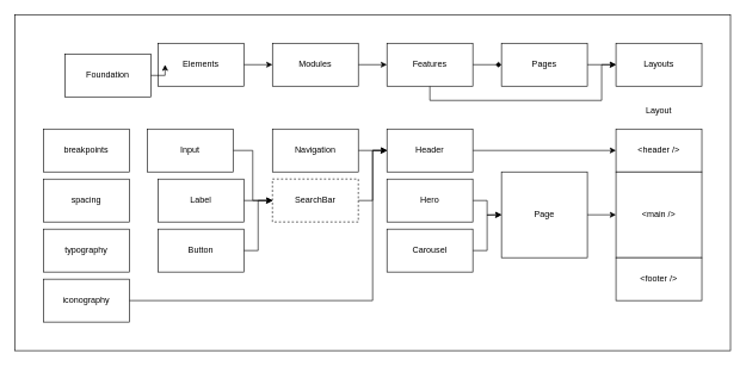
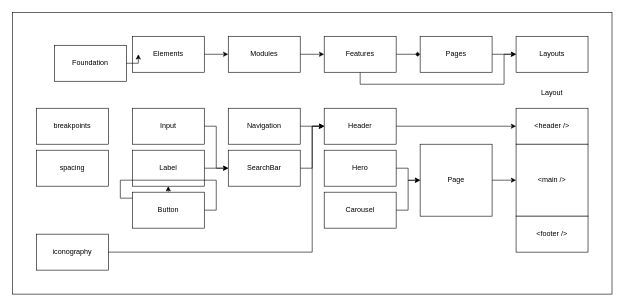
  <mxCell id="0" />
  <mxCell id="1" parent="0" />
  <mxCell id="2" value="" style="rounded=0;whiteSpace=wrap;html=1;fontSize=24;" vertex="1" parent="1"><mxGeometry width="1000" height="470" as="geometry" x="20" y="20" /></mxCell>
  <mxCell id="3" style="edgeStyle=orthogonalEdgeStyle;rounded=0;orthogonalLoop=1;jettySize=auto;html=1;exitX=1;exitY=0.5;exitDx=0;exitDy=0;entryX=0;entryY=0.5;entryDx=0;entryDy=0;" parent="1" source="4" target="6" edge="1"><mxGeometry relative="1" as="geometry" /></mxCell>
  <mxCell id="4" value="Elements" style="rounded=0;whiteSpace=wrap;html=1;" parent="1" vertex="1"><mxGeometry x="220" y="60" width="120" height="60" as="geometry" /></mxCell>
  <mxCell id="5" value="" style="edgeStyle=orthogonalEdgeStyle;rounded=0;orthogonalLoop=1;jettySize=auto;html=1;" parent="1" source="6" target="9" edge="1"><mxGeometry relative="1" as="geometry" /></mxCell>
  <mxCell id="6" value="Modules" style="rounded=0;whiteSpace=wrap;html=1;" parent="1" vertex="1"><mxGeometry x="380" y="60" width="120" height="60" as="geometry" /></mxCell>
  <mxCell id="7" value="" style="edgeStyle=orthogonalEdgeStyle;rounded=0;orthogonalLoop=1;jettySize=auto;html=1;endArrow=diamond;" parent="1" source="9" target="11" edge="1"><mxGeometry relative="1" as="geometry" /></mxCell>
  <mxCell id="8" style="edgeStyle=orthogonalEdgeStyle;rounded=0;orthogonalLoop=1;jettySize=auto;html=1;exitX=0.5;exitY=1;exitDx=0;exitDy=0;entryX=0;entryY=0.5;entryDx=0;entryDy=0;fontSize=24;" edge="1" parent="1" source="9" target="12"><mxGeometry relative="1" as="geometry"><Array as="points"><mxPoint x="600" y="140" /><mxPoint x="840" y="140" /><mxPoint x="840" y="90" /></Array></mxGeometry></mxCell>
  <mxCell id="9" value="Features" style="rounded=0;whiteSpace=wrap;html=1;" parent="1" vertex="1"><mxGeometry x="540" y="60" width="120" height="60" as="geometry" /></mxCell>
  <mxCell id="10" value="" style="edgeStyle=orthogonalEdgeStyle;rounded=0;orthogonalLoop=1;jettySize=auto;html=1;" parent="1" source="11" target="12" edge="1"><mxGeometry relative="1" as="geometry" /></mxCell>
  <mxCell id="11" value="Pages" style="rounded=0;whiteSpace=wrap;html=1;" parent="1" vertex="1"><mxGeometry x="700" y="60" width="120" height="60" as="geometry" /></mxCell>
  <mxCell id="12" value="Layouts" style="rounded=0;whiteSpace=wrap;html=1;" parent="1" vertex="1"><mxGeometry x="860" y="60" width="120" height="60" as="geometry" /></mxCell>
  <mxCell id="13" value="&amp;lt;header /&amp;gt;" style="rounded=0;whiteSpace=wrap;html=1;" parent="1" vertex="1"><mxGeometry x="860" y="180" width="120" height="60" as="geometry" /></mxCell>
  <mxCell id="14" value="&amp;lt;main /&amp;gt;" style="rounded=0;whiteSpace=wrap;html=1;" parent="1" vertex="1"><mxGeometry x="860" y="240" width="120" height="120" as="geometry" /></mxCell>
  <mxCell id="15" value="&amp;lt;footer /&amp;gt;" style="rounded=0;whiteSpace=wrap;html=1;" parent="1" vertex="1"><mxGeometry x="860" y="360" width="120" height="60" as="geometry" /></mxCell>
  <mxCell id="16" value="" style="edgeStyle=orthogonalEdgeStyle;rounded=0;orthogonalLoop=1;jettySize=auto;html=1;" parent="1" source="17" target="4" edge="1"><mxGeometry relative="1" as="geometry" /></mxCell>
  <mxCell id="17" value="Foundation" style="rounded=0;whiteSpace=wrap;html=1;" parent="1" vertex="1"><mxGeometry x="90" y="75" width="120" height="60" as="geometry" /></mxCell>
  <mxCell id="18" value="Layout" style="text;html=1;strokeColor=none;fillColor=none;align=center;verticalAlign=middle;whiteSpace=wrap;rounded=0;" parent="1" vertex="1"><mxGeometry x="890" y="140" width="60" height="30" as="geometry" /></mxCell>
  <mxCell id="19" value="breakpoints" style="rounded=0;whiteSpace=wrap;html=1;" parent="1" vertex="1"><mxGeometry x="60" y="180" width="120" height="60" as="geometry" /></mxCell>
  <mxCell id="20" value="spacing" style="rounded=0;whiteSpace=wrap;html=1;" parent="1" vertex="1"><mxGeometry x="60" y="250" width="120" height="60" as="geometry" /></mxCell>
  <mxCell id="21" style="edgeStyle=orthogonalEdgeStyle;rounded=0;orthogonalLoop=1;jettySize=auto;html=1;exitX=1;exitY=0.5;exitDx=0;exitDy=0;entryX=0;entryY=0.5;entryDx=0;entryDy=0;" parent="1" source="22" target="28" edge="1"><mxGeometry relative="1" as="geometry" /></mxCell>
- <mxCell id="22" value="Input" style="rounded=0;whiteSpace=wrap;html=1;" parent="1" vertex="1"><mxGeometry x="205" y="180" width="120" height="60" as="geometry" /></mxCell>
+ <mxCell id="22" value="Input" style="rounded=0;whiteSpace=wrap;html=1;" parent="1" vertex="1"><mxGeometry x="220" y="180" width="120" height="60" as="geometry" /></mxCell>
  <mxCell id="23" style="edgeStyle=orthogonalEdgeStyle;rounded=0;orthogonalLoop=1;jettySize=auto;html=1;exitX=1;exitY=0.5;exitDx=0;exitDy=0;entryX=0;entryY=0.5;entryDx=0;entryDy=0;" parent="1" source="24" target="28" edge="1"><mxGeometry relative="1" as="geometry" /></mxCell>
  <mxCell id="24" value="Label" style="rounded=0;whiteSpace=wrap;html=1;" parent="1" vertex="1"><mxGeometry x="220" y="250" width="120" height="60" as="geometry" /></mxCell>
- <mxCell id="25" style="edgeStyle=orthogonalEdgeStyle;rounded=0;orthogonalLoop=1;jettySize=auto;html=1;exitX=1;exitY=0.5;exitDx=0;exitDy=0;entryX=0;entryY=0.5;entryDx=0;entryDy=0;" parent="1" source="26" target="28" edge="1"><mxGeometry relative="1" as="geometry" /></mxCell>
+ <mxCell id="25" style="edgeStyle=orthogonalEdgeStyle;rounded=0;orthogonalLoop=1;jettySize=auto;html=1;exitX=1;exitY=0.5;exitDx=0;exitDy=0;" parent="1" source="26" target="24" edge="1"><mxGeometry relative="1" as="geometry" /></mxCell>
  <mxCell id="26" value="Button" style="rounded=0;whiteSpace=wrap;html=1;" parent="1" vertex="1"><mxGeometry x="220" y="320" width="120" height="60" as="geometry" /></mxCell>
  <mxCell id="27" style="edgeStyle=orthogonalEdgeStyle;rounded=0;orthogonalLoop=1;jettySize=auto;html=1;exitX=1;exitY=0.5;exitDx=0;exitDy=0;entryX=0;entryY=0.5;entryDx=0;entryDy=0;fontSize=24;" parent="1" source="28" target="31" edge="1"><mxGeometry relative="1" as="geometry" /></mxCell>
- <mxCell id="28" value="SearchBar" style="rounded=0;whiteSpace=wrap;html=1;dashed=1;" parent="1" vertex="1"><mxGeometry x="380" y="250" width="120" height="60" as="geometry" /></mxCell>
- <mxCell id="29" value="typography" style="rounded=0;whiteSpace=wrap;html=1;" parent="1" vertex="1"><mxGeometry x="60" y="320" width="120" height="60" as="geometry" /></mxCell>
+ <mxCell id="28" value="SearchBar" style="rounded=0;whiteSpace=wrap;html=1;" parent="1" vertex="1"><mxGeometry x="380" y="250" width="120" height="60" as="geometry" /></mxCell>
  <mxCell id="30" style="edgeStyle=orthogonalEdgeStyle;rounded=0;orthogonalLoop=1;jettySize=auto;html=1;exitX=1;exitY=0.5;exitDx=0;exitDy=0;entryX=0;entryY=0.5;entryDx=0;entryDy=0;fontSize=24;" parent="1" source="31" target="13" edge="1"><mxGeometry relative="1" as="geometry" /></mxCell>
  <mxCell id="31" value="Header" style="rounded=0;whiteSpace=wrap;html=1;" parent="1" vertex="1"><mxGeometry x="540" y="180" width="120" height="60" as="geometry" /></mxCell>
  <mxCell id="32" style="edgeStyle=orthogonalEdgeStyle;rounded=0;orthogonalLoop=1;jettySize=auto;html=1;exitX=1;exitY=0.5;exitDx=0;exitDy=0;fontSize=24;" parent="1" source="33" edge="1"><mxGeometry relative="1" as="geometry"><mxPoint x="540" y="210" as="targetPoint" /></mxGeometry></mxCell>
  <mxCell id="33" value="Navigation" style="rounded=0;whiteSpace=wrap;html=1;" parent="1" vertex="1"><mxGeometry x="380" y="180" width="120" height="60" as="geometry" /></mxCell>
  <mxCell id="34" style="edgeStyle=orthogonalEdgeStyle;rounded=0;orthogonalLoop=1;jettySize=auto;html=1;exitX=1;exitY=0.5;exitDx=0;exitDy=0;entryX=0;entryY=0.5;entryDx=0;entryDy=0;fontSize=24;" parent="1" source="35" target="31" edge="1"><mxGeometry relative="1" as="geometry"><Array as="points"><mxPoint x="520" y="420" /><mxPoint x="520" y="210" /></Array></mxGeometry></mxCell>
  <mxCell id="35" value="iconography" style="rounded=0;whiteSpace=wrap;html=1;" parent="1" vertex="1"><mxGeometry x="60" y="390" width="120" height="60" as="geometry" /></mxCell>
  <mxCell id="36" style="edgeStyle=orthogonalEdgeStyle;rounded=0;orthogonalLoop=1;jettySize=auto;html=1;exitX=1;exitY=0.5;exitDx=0;exitDy=0;fontSize=24;" parent="1" source="37" edge="1"><mxGeometry relative="1" as="geometry"><mxPoint x="700" y="300" as="targetPoint" /></mxGeometry></mxCell>
  <mxCell id="37" value="Hero" style="rounded=0;whiteSpace=wrap;html=1;" parent="1" vertex="1"><mxGeometry x="540" y="250" width="120" height="60" as="geometry" /></mxCell>
  <mxCell id="38" style="edgeStyle=orthogonalEdgeStyle;rounded=0;orthogonalLoop=1;jettySize=auto;html=1;exitX=1;exitY=0.5;exitDx=0;exitDy=0;entryX=0;entryY=0.5;entryDx=0;entryDy=0;fontSize=24;" parent="1" source="39" target="14" edge="1"><mxGeometry relative="1" as="geometry" /></mxCell>
  <mxCell id="39" value="Page" style="rounded=0;whiteSpace=wrap;html=1;" parent="1" vertex="1"><mxGeometry x="700" y="240" width="120" height="120" as="geometry" /></mxCell>
  <mxCell id="40" style="edgeStyle=orthogonalEdgeStyle;rounded=0;orthogonalLoop=1;jettySize=auto;html=1;exitX=1;exitY=0.5;exitDx=0;exitDy=0;entryX=0;entryY=0.5;entryDx=0;entryDy=0;fontSize=24;" parent="1" source="41" target="39" edge="1"><mxGeometry relative="1" as="geometry" /></mxCell>
  <mxCell id="41" value="Carousel" style="rounded=0;whiteSpace=wrap;html=1;" parent="1" vertex="1"><mxGeometry x="540" y="320" width="120" height="60" as="geometry" /></mxCell>
